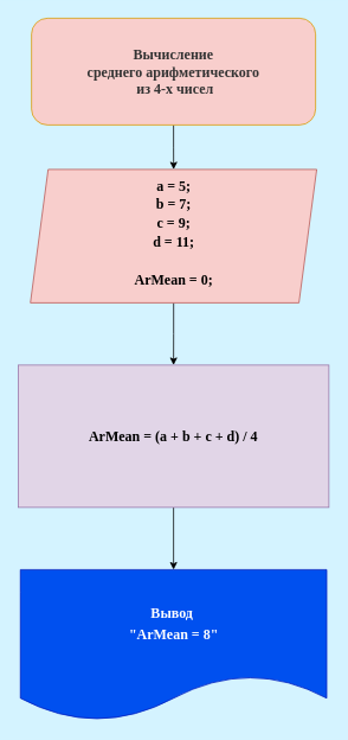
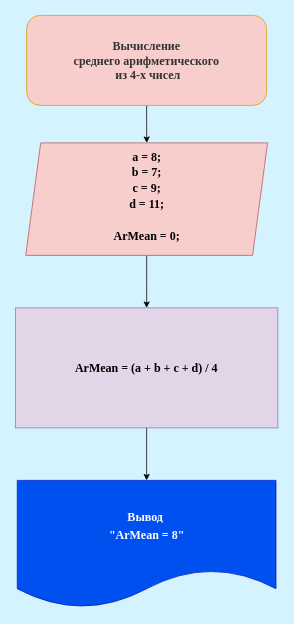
  <mxCell id="0" />
  <mxCell id="1" parent="0" />
  <mxCell id="2" value="" style="edgeStyle=orthogonalEdgeStyle;rounded=0;orthogonalLoop=1;jettySize=auto;html=1;fontFamily=Verdana;" parent="1" source="3" target="5" edge="1"><mxGeometry relative="1" as="geometry" /></mxCell>
- <mxCell id="3" value="&lt;p style=&quot;line-height: 1.2; font-size: 16px;&quot;&gt;&lt;font style=&quot;font-size: 16px; line-height: 1.3;&quot;&gt;a = 5;&lt;br&gt;b = 7;&lt;br&gt;c = 9;&lt;br&gt;d = 11;&lt;/font&gt;&lt;/p&gt;&lt;p style=&quot;line-height: 2.1; font-size: 16px;&quot;&gt;&lt;span style=&quot;background-color: initial;&quot;&gt;&lt;font style=&quot;font-size: 16px; line-height: 1.2;&quot;&gt;ArMean = 0;&lt;/font&gt;&lt;/span&gt;&lt;/p&gt;" style="shape=parallelogram;perimeter=parallelogramPerimeter;whiteSpace=wrap;html=1;fixedSize=1;fillColor=#f8cecc;strokeColor=#b85450;fontFamily=Verdana;fontStyle=1" parent="1" vertex="1"><mxGeometry x="33.75" y="190" width="322.5" height="150" as="geometry" /></mxCell>
+ <mxCell id="3" value="&lt;p style=&quot;line-height: 1.2; font-size: 16px;&quot;&gt;&lt;font style=&quot;font-size: 16px; line-height: 1.3;&quot;&gt;a = 8;&lt;br&gt;b = 7;&lt;br&gt;c = 9;&lt;br&gt;d = 11;&lt;/font&gt;&lt;/p&gt;&lt;p style=&quot;line-height: 2.1; font-size: 16px;&quot;&gt;&lt;span style=&quot;background-color: initial;&quot;&gt;&lt;font style=&quot;font-size: 16px; line-height: 1.2;&quot;&gt;ArMean = 0;&lt;/font&gt;&lt;/span&gt;&lt;/p&gt;" style="shape=parallelogram;perimeter=parallelogramPerimeter;whiteSpace=wrap;html=1;fixedSize=1;fillColor=#f8cecc;strokeColor=#b85450;fontFamily=Verdana;fontStyle=1" parent="1" vertex="1"><mxGeometry x="33.75" y="190" width="322.5" height="150" as="geometry" /></mxCell>
  <mxCell id="4" value="" style="edgeStyle=orthogonalEdgeStyle;rounded=0;orthogonalLoop=1;jettySize=auto;html=1;fontFamily=Verdana;" parent="1" source="5" target="6" edge="1"><mxGeometry relative="1" as="geometry" /></mxCell>
  <mxCell id="5" value="&lt;font style=&quot;font-size: 16px;&quot;&gt;ArMean = (a + b + c + d) / 4&lt;/font&gt;" style="whiteSpace=wrap;html=1;fontFamily=Verdana;fillColor=#e1d5e7;strokeColor=#9673a6;fontStyle=1;" parent="1" vertex="1"><mxGeometry x="20" y="410" width="350" height="160" as="geometry" /></mxCell>
  <mxCell id="6" value="&lt;font style=&quot;font-size: 16px; line-height: 1.5;&quot;&gt;Вывод&amp;nbsp; &lt;br&gt;&quot;ArMean = 8&quot;&lt;/font&gt;" style="shape=document;whiteSpace=wrap;html=1;boundedLbl=1;fontFamily=Verdana;fillColor=#0050ef;strokeColor=#001DBC;fontStyle=1;fontColor=#ffffff;" parent="1" vertex="1"><mxGeometry x="22.5" y="640" width="345" height="170" as="geometry" /></mxCell>
  <mxCell id="7" value="" style="edgeStyle=orthogonalEdgeStyle;rounded=0;orthogonalLoop=1;jettySize=auto;html=1;" edge="1" parent="1" source="8" target="3"><mxGeometry relative="1" as="geometry" /></mxCell>
  <mxCell id="8" value="&lt;font style=&quot;font-size: 16px;&quot;&gt;&lt;b style=&quot;color: rgb(51, 51, 51); font-family: Verdana;&quot;&gt;Вычисление&lt;br&gt;среднего арифметического&lt;br&gt;&amp;nbsp;из 4-х чисел&lt;/b&gt;&lt;br&gt;&lt;/font&gt;" style="rounded=1;whiteSpace=wrap;html=1;strokeWidth=1;fillColor=#f8cecc;strokeColor=#d79b00;" vertex="1" parent="1"><mxGeometry x="35" y="20" width="320" height="120" as="geometry" /></mxCell>
